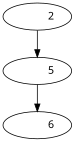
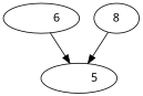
  digraph {
    fontname="Noto Sans"
    node [fontname="Noto Sans"]
    edge [fontname="Noto Sans"]
    n1 [label="           5 "]
    n2 [label="           6 "]
-   n3 [label="           2 "]
-   n1 -> n2
+   n3 [label=8]
+   n2 -> n1
    n3 -> n1
  }
